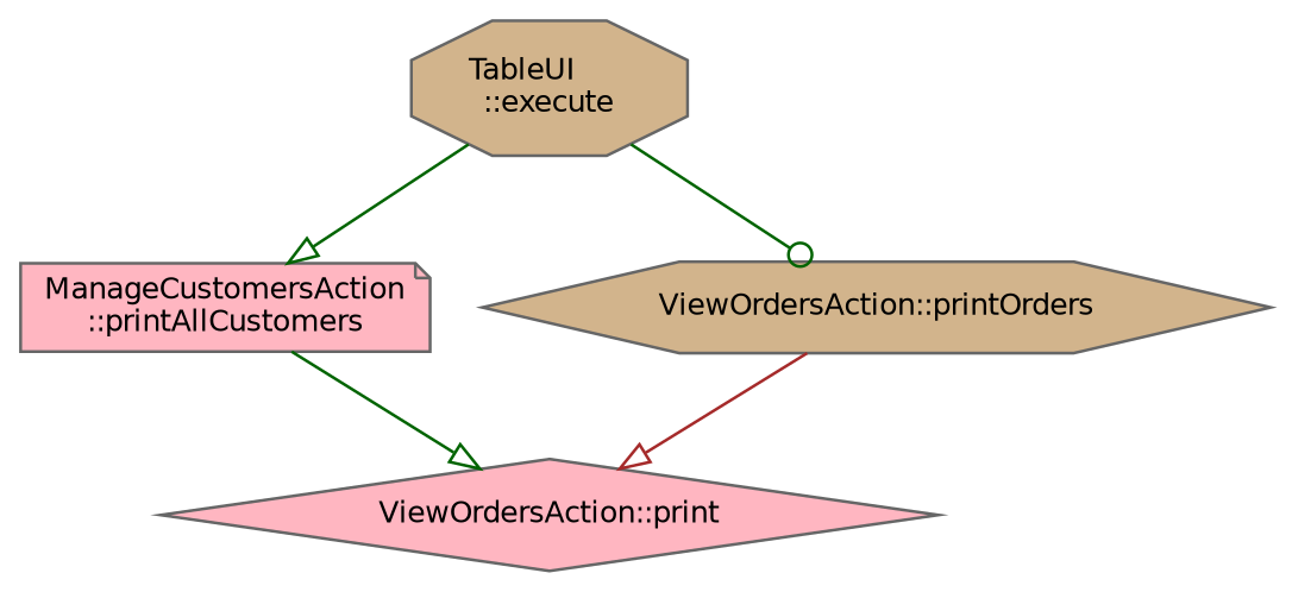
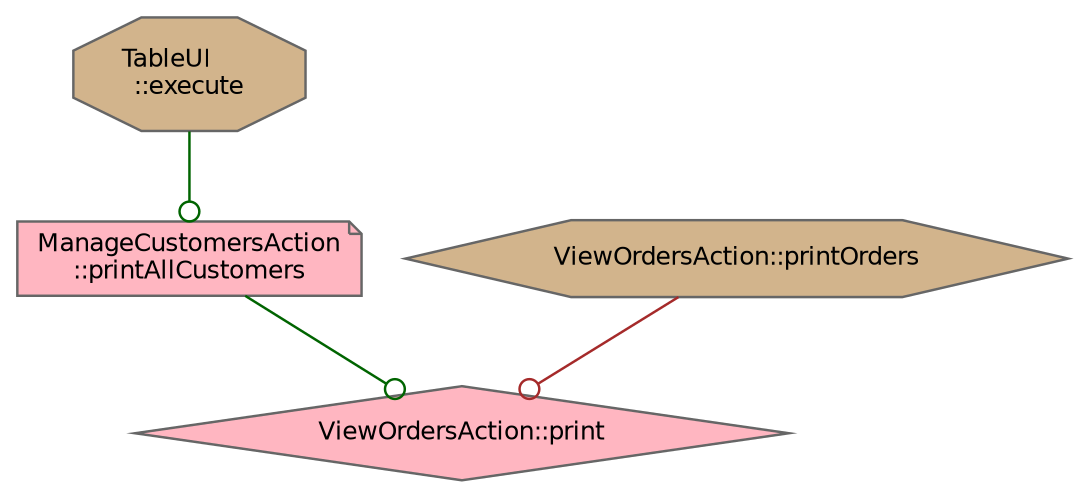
  digraph {
    rankdir=TB
    node [color=grey40 fillcolor=tan fontname=Helvetica fontsize=10 style=filled]
    edge [arrowhead=odot color=darkgreen fontname=Helvetica fontsize=10 labelfontname=Helvetica labelfontsize=10 style=solid]
    n1 [color=gray40 fontcolor=black height=0.2 label="TableUI\l::execute" shape=octagon width=0.4]
    n2 [fillcolor=lightpink height=0.2 label="ManageCustomersAction\l::printAllCustomers" shape=note width=0.4]
    n3 [height=0.2 label="ViewOrdersAction::printOrders" shape=hexagon width=0.4]
    n4 [fillcolor=lightpink height=0.2 label="ViewOrdersAction::print" shape=diamond width=0.4]
-   n1 -> n2 [arrowhead=onormal]
-   n1 -> n3
-   n2 -> n4 [arrowhead=onormal]
-   n3 -> n4 [arrowhead=onormal color=brown]
+   n1 -> n2
+   n2 -> n4
+   n3 -> n4 [color=brown]
  }
